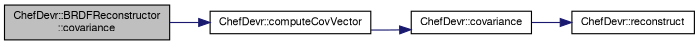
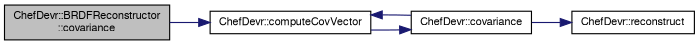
  digraph {
    rankdir=LR
    node [color=black fillcolor=white fontname=FreeSans fontsize=10 shape=record style=filled]
    edge [color=midnightblue fontname=FreeSans fontsize=10 labelfontname=FreeSans labelfontsize=10 style=solid]
    n1 [fillcolor=grey75 fontcolor=black height=0.2 label="ChefDevr::BRDFReconstructor\l::covariance" width=0.4]
    n2 [height=0.2 label="ChefDevr::computeCovVector" width=0.4]
    n3 [height=0.2 label="ChefDevr::covariance" width=0.4]
    n4 [height=0.2 label="ChefDevr::reconstruct" width=0.4]
    n1 -> n2
    n2 -> n3
+   n3 -> n2
    n3 -> n4
  }
